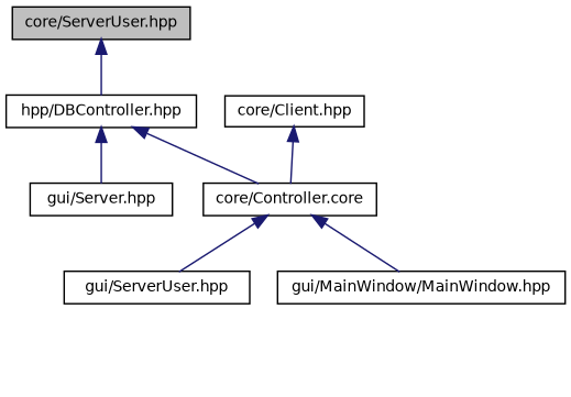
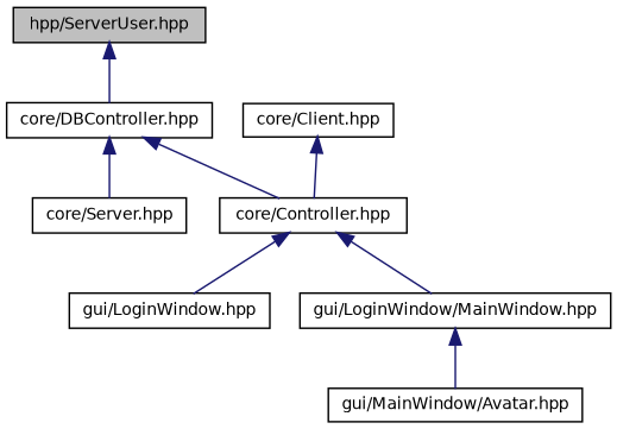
  digraph {
    node [color=black fillcolor=white fontname=Helvetica fontsize=10 shape=record style=filled]
    edge [color=midnightblue dir=back fontname=Helvetica fontsize=10 labelfontname=Helvetica labelfontsize=10 style=solid]
-   n1 [fillcolor=grey75 fontcolor=black height=0.2 label="core/ServerUser.hpp" width=0.4]
-   n2 [height=0.2 label="hpp/DBController.hpp" width=0.4]
-   n3 [height=0.2 label="gui/Server.hpp" width=0.4]
-   n4 [height=0.2 label="core/Controller.core" width=0.4]
+   n1 [fillcolor=grey75 fontcolor=black height=0.2 label="hpp/ServerUser.hpp" width=0.4]
+   n2 [height=0.2 label="core/DBController.hpp" width=0.4]
+   n3 [height=0.2 label="core/Server.hpp" width=0.4]
+   n4 [height=0.2 label="core/Controller.hpp" width=0.4]
    n5 [height=0.2 label="core/Client.hpp" width=0.4]
-   n6 [height=0.2 label="gui/ServerUser.hpp" width=0.4]
-   n7 [height=0.2 label="gui/MainWindow/MainWindow.hpp" width=0.4]
+   n6 [height=0.2 label="gui/LoginWindow.hpp" width=0.4]
+   n7 [height=0.2 label="gui/LoginWindow/MainWindow.hpp" width=0.4]
+   n8 [height=0.2 label="gui/MainWindow/Avatar.hpp" width=0.4]
    n1 -> n2
    n2 -> n3
    n2 -> n4
    n4 -> n6
    n4 -> n7
    n5 -> n4
+   n7 -> n8
  }
